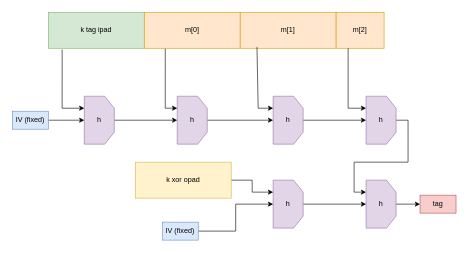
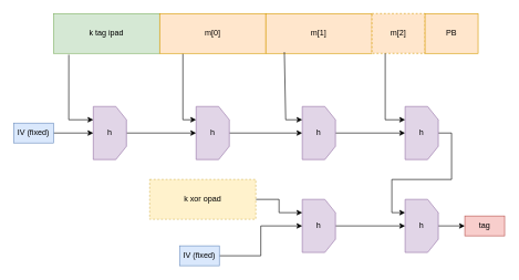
  <mxCell id="0" />
  <mxCell id="1" parent="0" />
  <mxCell id="2" value="k tag ipad" style="rounded=0;whiteSpace=wrap;html=1;fillColor=#d5e8d4;strokeColor=#82b366;" vertex="1" parent="1"><mxGeometry x="80" y="20" width="160" height="60" as="geometry" /></mxCell>
  <mxCell id="3" style="edgeStyle=orthogonalEdgeStyle;rounded=0;orthogonalLoop=1;jettySize=auto;html=1;exitX=0.219;exitY=1;exitDx=0;exitDy=0;entryX=0.25;entryY=1;entryDx=0;entryDy=0;exitPerimeter=0;" edge="1" parent="1" source="4" target="11"><mxGeometry relative="1" as="geometry" /></mxCell>
  <mxCell id="4" value="m[0]" style="rounded=0;whiteSpace=wrap;html=1;fillColor=#ffe6cc;strokeColor=#d79b00;" vertex="1" parent="1"><mxGeometry x="240" y="20" width="160" height="60" as="geometry" /></mxCell>
  <mxCell id="5" value="m[1]" style="rounded=0;whiteSpace=wrap;html=1;fillColor=#ffe6cc;strokeColor=#d79b00;" vertex="1" parent="1"><mxGeometry x="400" y="20" width="160" height="60" as="geometry" /></mxCell>
- <mxCell id="6" value="m[2]" style="rounded=0;whiteSpace=wrap;html=1;fillColor=#ffe6cc;strokeColor=#d79b00;" vertex="1" parent="1"><mxGeometry x="560" y="20" width="80" height="60" as="geometry" /></mxCell>
+ <mxCell id="6" value="m[2]" style="rounded=0;whiteSpace=wrap;html=1;fillColor=#ffe6cc;strokeColor=#d79b00;dashed=1;" vertex="1" parent="1"><mxGeometry x="560" y="20" width="80" height="60" as="geometry" /></mxCell>
+ <mxCell id="7" value="PB" style="rounded=0;whiteSpace=wrap;html=1;fillColor=#ffe6cc;strokeColor=#d79b00;" vertex="1" parent="1"><mxGeometry x="640" y="20" width="80" height="60" as="geometry" /></mxCell>
  <mxCell id="8" value="" style="edgeStyle=orthogonalEdgeStyle;rounded=0;orthogonalLoop=1;jettySize=auto;html=1;" edge="1" parent="1" source="9" target="11"><mxGeometry relative="1" as="geometry" /></mxCell>
  <mxCell id="9" value="h" style="shape=loopLimit;whiteSpace=wrap;html=1;direction=south;fillColor=#e1d5e7;strokeColor=#9673a6;" vertex="1" parent="1"><mxGeometry x="140" y="160" width="50" height="80" as="geometry" /></mxCell>
  <mxCell id="10" value="" style="edgeStyle=orthogonalEdgeStyle;rounded=0;orthogonalLoop=1;jettySize=auto;html=1;" edge="1" parent="1" source="11" target="13"><mxGeometry relative="1" as="geometry" /></mxCell>
  <mxCell id="11" value="h" style="shape=loopLimit;whiteSpace=wrap;html=1;direction=south;fillColor=#e1d5e7;strokeColor=#9673a6;" vertex="1" parent="1"><mxGeometry x="295" y="160" width="50" height="80" as="geometry" /></mxCell>
  <mxCell id="12" value="" style="edgeStyle=orthogonalEdgeStyle;rounded=0;orthogonalLoop=1;jettySize=auto;html=1;" edge="1" parent="1" source="13" target="15"><mxGeometry relative="1" as="geometry" /></mxCell>
  <mxCell id="13" value="h" style="shape=loopLimit;whiteSpace=wrap;html=1;direction=south;fillColor=#e1d5e7;strokeColor=#9673a6;" vertex="1" parent="1"><mxGeometry x="455" y="160" width="50" height="80" as="geometry" /></mxCell>
  <mxCell id="14" style="edgeStyle=orthogonalEdgeStyle;rounded=0;orthogonalLoop=1;jettySize=auto;html=1;exitX=0.5;exitY=0;exitDx=0;exitDy=0;entryX=0.25;entryY=1;entryDx=0;entryDy=0;" edge="1" parent="1" source="15" target="22"><mxGeometry relative="1" as="geometry" /></mxCell>
  <mxCell id="15" value="h" style="shape=loopLimit;whiteSpace=wrap;html=1;direction=south;fillColor=#e1d5e7;strokeColor=#9673a6;" vertex="1" parent="1"><mxGeometry x="610" y="160" width="50" height="80" as="geometry" /></mxCell>
  <mxCell id="16" value="" style="endArrow=classic;html=1;rounded=0;exitX=0.144;exitY=1.033;exitDx=0;exitDy=0;exitPerimeter=0;entryX=0.25;entryY=1;entryDx=0;entryDy=0;" edge="1" parent="1" source="2" target="9"><mxGeometry width="50" height="50" relative="1" as="geometry"><mxPoint x="360" y="190" as="sourcePoint" /><mxPoint x="410" y="140" as="targetPoint" /><Array as="points"><mxPoint x="103" y="180" /></Array></mxGeometry></mxCell>
  <mxCell id="17" value="" style="endArrow=classic;html=1;rounded=0;exitX=0.175;exitY=0.967;exitDx=0;exitDy=0;exitPerimeter=0;entryX=0.25;entryY=1;entryDx=0;entryDy=0;" edge="1" parent="1" source="5" target="13"><mxGeometry width="50" height="50" relative="1" as="geometry"><mxPoint x="320" y="180" as="sourcePoint" /><mxPoint x="370" y="130" as="targetPoint" /><Array as="points"><mxPoint x="430" y="180" /></Array></mxGeometry></mxCell>
  <mxCell id="18" value="" style="endArrow=classic;html=1;rounded=0;entryX=0.25;entryY=1;entryDx=0;entryDy=0;exitX=0.25;exitY=1;exitDx=0;exitDy=0;" edge="1" parent="1" source="6" target="15"><mxGeometry width="50" height="50" relative="1" as="geometry"><mxPoint x="320" y="180" as="sourcePoint" /><mxPoint x="370" y="130" as="targetPoint" /><Array as="points"><mxPoint x="580" y="180" /></Array></mxGeometry></mxCell>
  <mxCell id="19" value="" style="edgeStyle=orthogonalEdgeStyle;rounded=0;orthogonalLoop=1;jettySize=auto;html=1;" edge="1" parent="1" source="20" target="9"><mxGeometry relative="1" as="geometry" /></mxCell>
  <mxCell id="20" value="IV (fixed)" style="text;html=1;align=center;verticalAlign=middle;whiteSpace=wrap;rounded=0;fillColor=#dae8fc;strokeColor=#6c8ebf;" vertex="1" parent="1"><mxGeometry x="20" y="185" width="60" height="30" as="geometry" /></mxCell>
  <mxCell id="21" value="" style="edgeStyle=orthogonalEdgeStyle;rounded=0;orthogonalLoop=1;jettySize=auto;html=1;" edge="1" parent="1" source="22" target="29"><mxGeometry relative="1" as="geometry" /></mxCell>
  <mxCell id="22" value="h" style="shape=loopLimit;whiteSpace=wrap;html=1;direction=south;fillColor=#e1d5e7;strokeColor=#9673a6;" vertex="1" parent="1"><mxGeometry x="610" y="300" width="50" height="80" as="geometry" /></mxCell>
  <mxCell id="23" value="" style="edgeStyle=orthogonalEdgeStyle;rounded=0;orthogonalLoop=1;jettySize=auto;html=1;" edge="1" parent="1" source="24" target="22"><mxGeometry relative="1" as="geometry" /></mxCell>
  <mxCell id="24" value="h" style="shape=loopLimit;whiteSpace=wrap;html=1;direction=south;fillColor=#e1d5e7;strokeColor=#9673a6;" vertex="1" parent="1"><mxGeometry x="455" y="300" width="50" height="80" as="geometry" /></mxCell>
  <mxCell id="25" value="" style="edgeStyle=orthogonalEdgeStyle;rounded=0;orthogonalLoop=1;jettySize=auto;html=1;entryX=0.25;entryY=1;entryDx=0;entryDy=0;" edge="1" parent="1" source="26" target="24"><mxGeometry relative="1" as="geometry" /></mxCell>
- <mxCell id="26" value="k xor opad" style="rounded=0;whiteSpace=wrap;html=1;fillColor=#fff2cc;strokeColor=#d6b656;" vertex="1" parent="1"><mxGeometry x="225" y="270" width="160" height="60" as="geometry" /></mxCell>
+ <mxCell id="26" value="k xor opad" style="rounded=0;whiteSpace=wrap;html=1;fillColor=#fff2cc;strokeColor=#d6b656;dashed=1;" vertex="1" parent="1"><mxGeometry x="225" y="270" width="160" height="60" as="geometry" /></mxCell>
  <mxCell id="27" style="edgeStyle=orthogonalEdgeStyle;rounded=0;orthogonalLoop=1;jettySize=auto;html=1;exitX=1;exitY=0.5;exitDx=0;exitDy=0;" edge="1" parent="1" source="28" target="24"><mxGeometry relative="1" as="geometry" /></mxCell>
  <mxCell id="28" value="IV (fixed)" style="text;html=1;align=center;verticalAlign=middle;whiteSpace=wrap;rounded=0;fillColor=#dae8fc;strokeColor=#6c8ebf;" vertex="1" parent="1"><mxGeometry x="270" y="370" width="60" height="30" as="geometry" /></mxCell>
  <mxCell id="29" value="tag" style="text;html=1;align=center;verticalAlign=middle;whiteSpace=wrap;rounded=0;fillColor=#f8cecc;strokeColor=#b85450;" vertex="1" parent="1"><mxGeometry x="700" y="325" width="60" height="30" as="geometry" /></mxCell>
